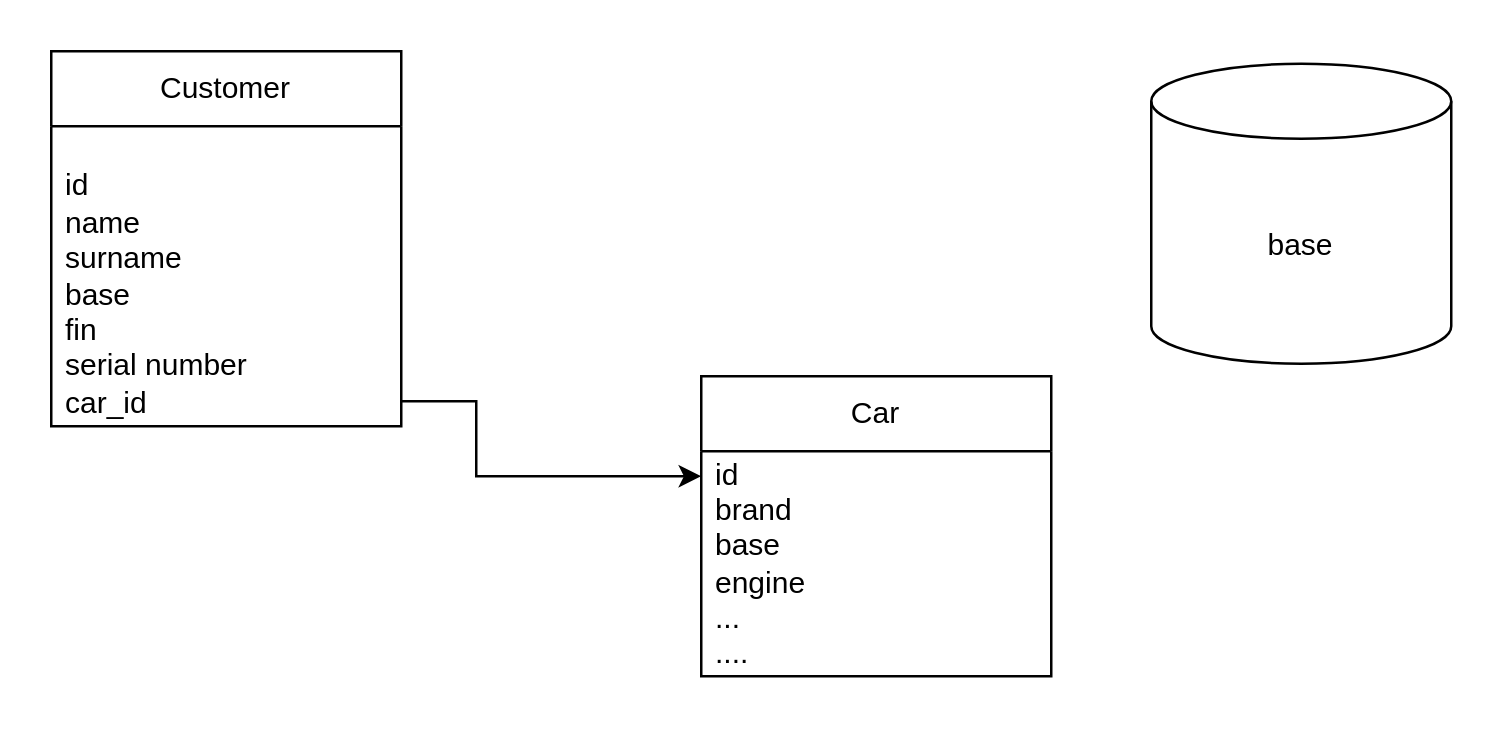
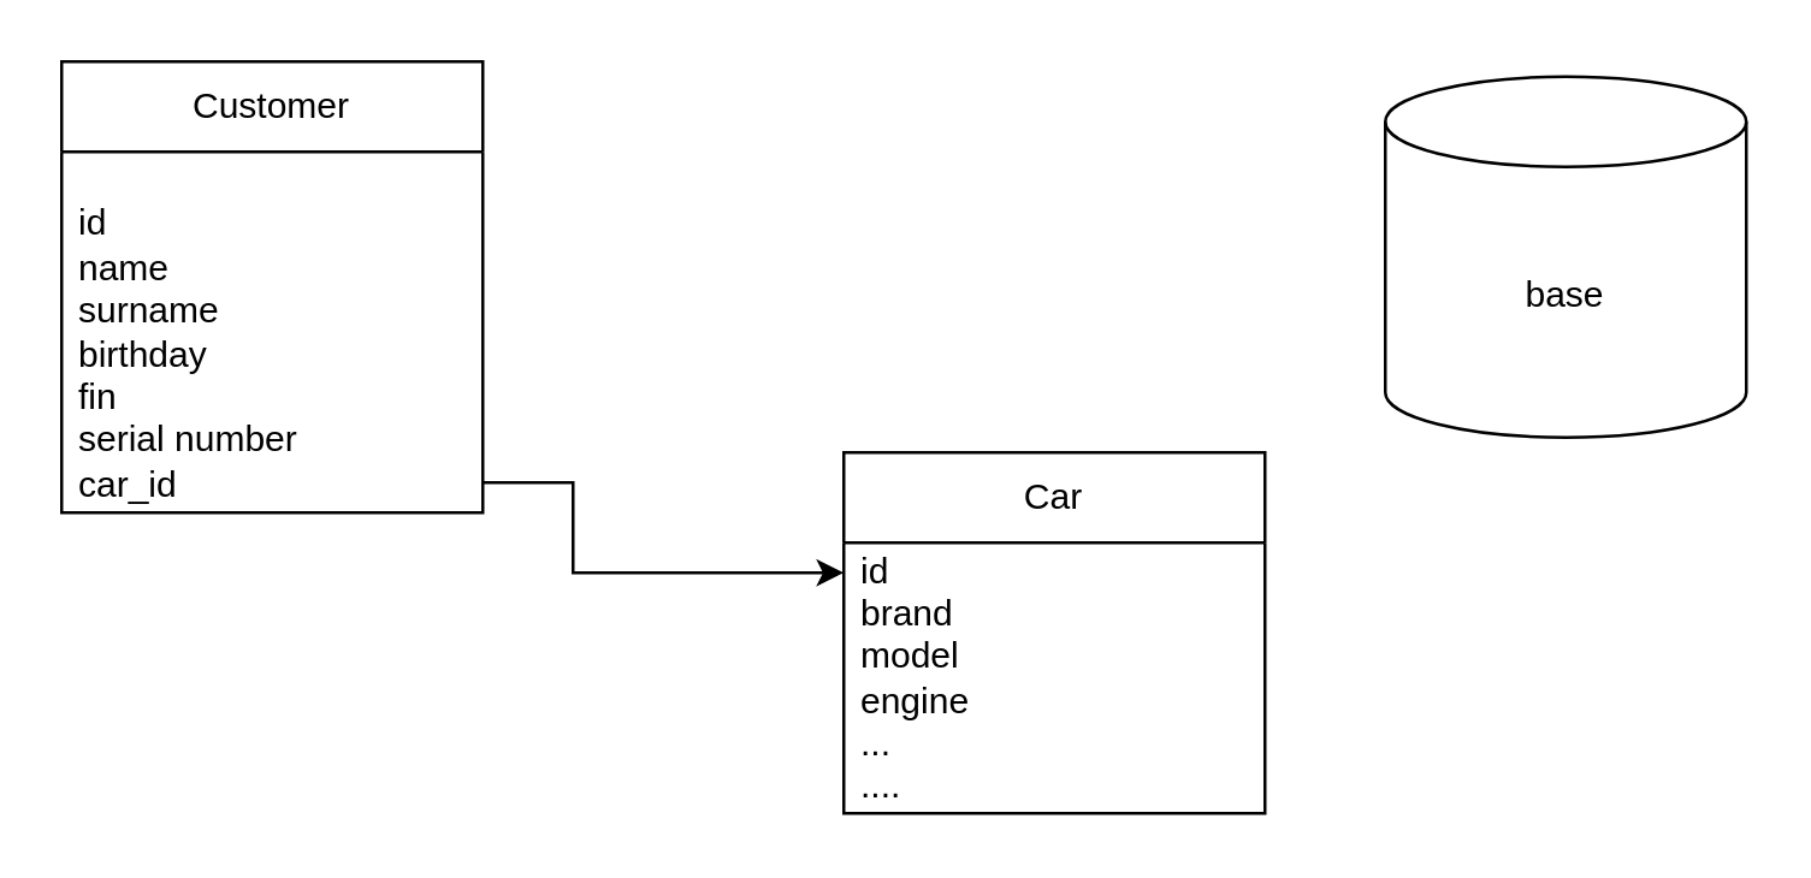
  <mxCell id="0" />
  <mxCell id="1" parent="0" />
  <mxCell id="2" value="Customer" style="swimlane;fontStyle=0;childLayout=stackLayout;horizontal=1;startSize=30;horizontalStack=0;resizeParent=1;resizeParentMax=0;resizeLast=0;collapsible=1;marginBottom=0;whiteSpace=wrap;html=1;" vertex="1" parent="1"><mxGeometry x="20" y="20" width="140" height="150" as="geometry" /></mxCell>
  <mxCell id="3" style="edgeStyle=orthogonalEdgeStyle;rounded=0;orthogonalLoop=1;jettySize=auto;html=1;" edge="1" parent="2" source="4"><mxGeometry relative="1" as="geometry"><mxPoint x="260" y="170" as="targetPoint" /><Array as="points"><mxPoint x="170" y="140" /></Array></mxGeometry></mxCell>
- <mxCell id="4" value="&lt;br&gt;id&lt;br style=&quot;border-color: var(--border-color);&quot;&gt;name&lt;br style=&quot;border-color: var(--border-color);&quot;&gt;surname&lt;br style=&quot;border-color: var(--border-color);&quot;&gt;base&lt;br style=&quot;border-color: var(--border-color);&quot;&gt;fin&lt;br style=&quot;border-color: var(--border-color);&quot;&gt;serial number&lt;br&gt;car_id" style="text;strokeColor=none;fillColor=none;align=left;verticalAlign=middle;spacingLeft=4;spacingRight=4;overflow=hidden;points=[[0,0.5],[1,0.5]];portConstraint=eastwest;rotatable=0;whiteSpace=wrap;html=1;" vertex="1" parent="2"><mxGeometry y="30" width="140" height="120" as="geometry" /></mxCell>
+ <mxCell id="4" value="&lt;br&gt;id&lt;br style=&quot;border-color: var(--border-color);&quot;&gt;name&lt;br style=&quot;border-color: var(--border-color);&quot;&gt;surname&lt;br style=&quot;border-color: var(--border-color);&quot;&gt;birthday&lt;br style=&quot;border-color: var(--border-color);&quot;&gt;fin&lt;br style=&quot;border-color: var(--border-color);&quot;&gt;serial number&lt;br&gt;car_id" style="text;strokeColor=none;fillColor=none;align=left;verticalAlign=middle;spacingLeft=4;spacingRight=4;overflow=hidden;points=[[0,0.5],[1,0.5]];portConstraint=eastwest;rotatable=0;whiteSpace=wrap;html=1;" vertex="1" parent="2"><mxGeometry y="30" width="140" height="120" as="geometry" /></mxCell>
  <mxCell id="5" value="Car" style="swimlane;fontStyle=0;childLayout=stackLayout;horizontal=1;startSize=30;horizontalStack=0;resizeParent=1;resizeParentMax=0;resizeLast=0;collapsible=1;marginBottom=0;whiteSpace=wrap;html=1;" vertex="1" parent="1"><mxGeometry x="280" y="150" width="140" height="120" as="geometry" /></mxCell>
- <mxCell id="6" value="id&lt;br style=&quot;border-color: var(--border-color);&quot;&gt;brand&lt;br style=&quot;border-color: var(--border-color);&quot;&gt;base&lt;br style=&quot;border-color: var(--border-color);&quot;&gt;engine&lt;br&gt;...&lt;br&gt;....&lt;br&gt;" style="text;strokeColor=none;fillColor=none;align=left;verticalAlign=middle;spacingLeft=4;spacingRight=4;overflow=hidden;points=[[0,0.5],[1,0.5]];portConstraint=eastwest;rotatable=0;whiteSpace=wrap;html=1;" vertex="1" parent="5"><mxGeometry y="30" width="140" height="90" as="geometry" /></mxCell>
+ <mxCell id="6" value="id&lt;br style=&quot;border-color: var(--border-color);&quot;&gt;brand&lt;br style=&quot;border-color: var(--border-color);&quot;&gt;model&lt;br style=&quot;border-color: var(--border-color);&quot;&gt;engine&lt;br&gt;...&lt;br&gt;....&lt;br&gt;" style="text;strokeColor=none;fillColor=none;align=left;verticalAlign=middle;spacingLeft=4;spacingRight=4;overflow=hidden;points=[[0,0.5],[1,0.5]];portConstraint=eastwest;rotatable=0;whiteSpace=wrap;html=1;" vertex="1" parent="5"><mxGeometry y="30" width="140" height="90" as="geometry" /></mxCell>
  <mxCell id="7" value="base" style="shape=cylinder3;whiteSpace=wrap;html=1;boundedLbl=1;backgroundOutline=1;size=15;" vertex="1" parent="1"><mxGeometry x="460" y="25" width="120" height="120" as="geometry" /></mxCell>
